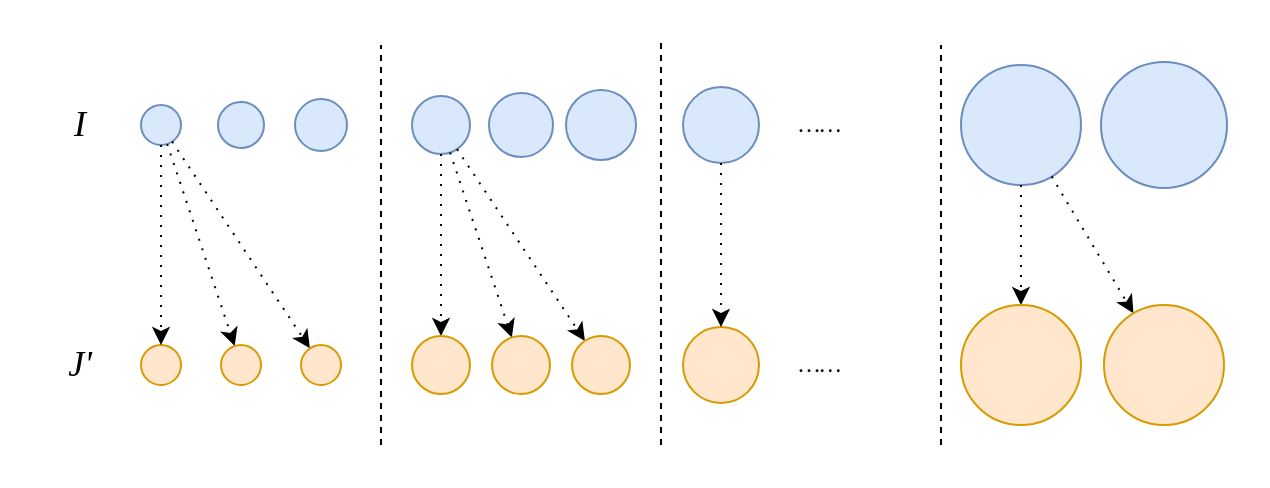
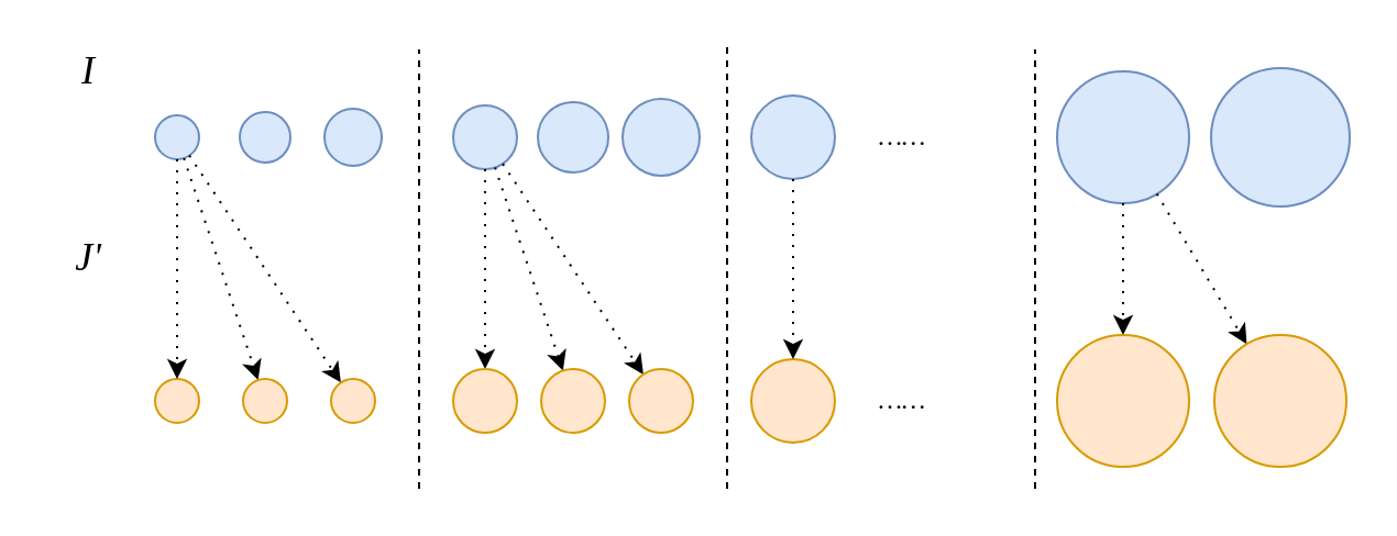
  <mxCell id="0" />
  <mxCell id="1" parent="0" />
  <mxCell id="2" value="" style="ellipse;whiteSpace=wrap;html=1;aspect=fixed;fillColor=#dae8fc;strokeColor=#6c8ebf;" parent="1" vertex="1"><mxGeometry x="70" y="52" width="20" height="20" as="geometry" /></mxCell>
  <mxCell id="3" value="" style="ellipse;whiteSpace=wrap;html=1;aspect=fixed;fillColor=#dae8fc;strokeColor=#6c8ebf;" parent="1" vertex="1"><mxGeometry x="108.5" y="50.5" width="23" height="23" as="geometry" /></mxCell>
  <mxCell id="4" value="" style="ellipse;whiteSpace=wrap;html=1;aspect=fixed;fillColor=#dae8fc;strokeColor=#6c8ebf;" parent="1" vertex="1"><mxGeometry x="147" y="49" width="26" height="26" as="geometry" /></mxCell>
  <mxCell id="5" value="" style="ellipse;whiteSpace=wrap;html=1;aspect=fixed;fillColor=#dae8fc;strokeColor=#6c8ebf;" parent="1" vertex="1"><mxGeometry x="205.5" y="47.5" width="29" height="29" as="geometry" /></mxCell>
  <mxCell id="6" value="" style="ellipse;whiteSpace=wrap;html=1;aspect=fixed;fillColor=#dae8fc;strokeColor=#6c8ebf;" parent="1" vertex="1"><mxGeometry x="244" y="46" width="32" height="32" as="geometry" /></mxCell>
  <mxCell id="7" value="" style="ellipse;whiteSpace=wrap;html=1;aspect=fixed;fillColor=#dae8fc;strokeColor=#6c8ebf;" parent="1" vertex="1"><mxGeometry x="282.5" y="44.5" width="35" height="35" as="geometry" /></mxCell>
  <mxCell id="8" value="" style="ellipse;whiteSpace=wrap;html=1;aspect=fixed;fillColor=#dae8fc;strokeColor=#6c8ebf;" parent="1" vertex="1"><mxGeometry x="341" y="43" width="38" height="38" as="geometry" /></mxCell>
  <mxCell id="9" value="" style="ellipse;whiteSpace=wrap;html=1;aspect=fixed;fillColor=#dae8fc;strokeColor=#6c8ebf;" parent="1" vertex="1"><mxGeometry x="480" y="32" width="60" height="60" as="geometry" /></mxCell>
  <mxCell id="10" value="" style="ellipse;whiteSpace=wrap;html=1;aspect=fixed;fillColor=#dae8fc;strokeColor=#6c8ebf;" parent="1" vertex="1"><mxGeometry x="550" y="30.5" width="63" height="63" as="geometry" /></mxCell>
  <mxCell id="11" value="" style="endArrow=none;dashed=1;html=1;" parent="1" edge="1"><mxGeometry width="50" height="50" relative="1" as="geometry"><mxPoint x="190" y="222" as="sourcePoint" /><mxPoint x="190" y="22" as="targetPoint" /></mxGeometry></mxCell>
  <mxCell id="12" value="" style="endArrow=none;dashed=1;html=1;" parent="1" edge="1"><mxGeometry width="50" height="50" relative="1" as="geometry"><mxPoint x="330" y="222" as="sourcePoint" /><mxPoint x="330" y="20.5" as="targetPoint" /></mxGeometry></mxCell>
- <mxCell id="13" value="&lt;i&gt;&lt;font style=&quot;font-size: 18px&quot;&gt;I&lt;/font&gt;&lt;/i&gt;" style="text;html=1;strokeColor=none;fillColor=none;align=center;verticalAlign=middle;whiteSpace=wrap;rounded=0;fontFamily=CMU Serif;" parent="1" vertex="1"><mxGeometry x="20" y="52" width="40" height="20" as="geometry" /></mxCell>
+ <mxCell id="13" value="&lt;i&gt;&lt;font style=&quot;font-size: 18px&quot;&gt;I&lt;/font&gt;&lt;/i&gt;" style="text;html=1;strokeColor=none;fillColor=none;align=center;verticalAlign=middle;whiteSpace=wrap;rounded=0;fontFamily=CMU Serif;" parent="1" vertex="1"><mxGeometry x="20" y="22" width="40" height="20" as="geometry" /></mxCell>
  <mxCell id="14" value="&lt;i&gt;……&lt;/i&gt;" style="text;html=1;strokeColor=none;fillColor=none;align=center;verticalAlign=middle;whiteSpace=wrap;rounded=0;fontFamily=CMU Serif;" parent="1" vertex="1"><mxGeometry x="390" y="52" width="40" height="20" as="geometry" /></mxCell>
  <mxCell id="15" value="" style="endArrow=none;dashed=1;html=1;" parent="1" edge="1"><mxGeometry width="50" height="50" relative="1" as="geometry"><mxPoint x="470" y="222" as="sourcePoint" /><mxPoint x="470" y="22" as="targetPoint" /></mxGeometry></mxCell>
  <mxCell id="16" value="" style="ellipse;whiteSpace=wrap;html=1;aspect=fixed;fillColor=#ffe6cc;strokeColor=#d79b00;" parent="1" vertex="1"><mxGeometry x="70" y="172" width="20" height="20" as="geometry" /></mxCell>
- <mxCell id="17" value="&lt;i&gt;&lt;font style=&quot;font-size: 18px&quot;&gt;J'&lt;/font&gt;&lt;/i&gt;" style="text;html=1;strokeColor=none;fillColor=none;align=center;verticalAlign=middle;whiteSpace=wrap;rounded=0;fontFamily=CMU Serif;" parent="1" vertex="1"><mxGeometry x="20" y="172" width="40" height="20" as="geometry" /></mxCell>
+ <mxCell id="17" value="&lt;i&gt;&lt;font style=&quot;font-size: 18px&quot;&gt;J'&lt;/font&gt;&lt;/i&gt;" style="text;html=1;strokeColor=none;fillColor=none;align=center;verticalAlign=middle;whiteSpace=wrap;rounded=0;fontFamily=CMU Serif;" parent="1" vertex="1"><mxGeometry x="20" y="107" width="40" height="20" as="geometry" /></mxCell>
  <mxCell id="18" value="" style="endArrow=classic;html=1;fontFamily=CMU Serif;dashed=1;dashPattern=1 4;" parent="1" source="2" target="16" edge="1"><mxGeometry width="50" height="50" relative="1" as="geometry"><mxPoint x="350" y="132" as="sourcePoint" /><mxPoint x="87.211" y="171.183" as="targetPoint" /></mxGeometry></mxCell>
  <mxCell id="19" value="" style="endArrow=classic;html=1;fontFamily=CMU Serif;dashed=1;dashPattern=1 4;" parent="1" source="2" target="26" edge="1"><mxGeometry width="50" height="50" relative="1" as="geometry"><mxPoint x="162.921" y="82.903" as="sourcePoint" /><mxPoint x="124.111" y="169.667" as="targetPoint" /></mxGeometry></mxCell>
  <mxCell id="20" value="" style="endArrow=classic;html=1;fontFamily=CMU Serif;dashed=1;dashPattern=1 4;" parent="1" source="2" target="27" edge="1"><mxGeometry width="50" height="50" relative="1" as="geometry"><mxPoint x="172.921" y="92.903" as="sourcePoint" /><mxPoint x="160" y="169" as="targetPoint" /></mxGeometry></mxCell>
  <mxCell id="21" value="" style="endArrow=classic;html=1;fontFamily=CMU Serif;dashed=1;dashPattern=1 4;" parent="1" source="5" target="28" edge="1"><mxGeometry width="50" height="50" relative="1" as="geometry"><mxPoint x="170" y="85" as="sourcePoint" /><mxPoint x="229.707" y="167.439" as="targetPoint" /></mxGeometry></mxCell>
  <mxCell id="22" value="" style="endArrow=classic;html=1;fontFamily=CMU Serif;dashed=1;dashPattern=1 4;" parent="1" source="5" target="29" edge="1"><mxGeometry width="50" height="50" relative="1" as="geometry"><mxPoint x="300.502" y="86.699" as="sourcePoint" /><mxPoint x="265.534" y="165.398" as="targetPoint" /></mxGeometry></mxCell>
  <mxCell id="23" value="" style="endArrow=classic;html=1;fontFamily=CMU Serif;dashed=1;dashPattern=1 4;" parent="1" source="5" target="30" edge="1"><mxGeometry width="50" height="50" relative="1" as="geometry"><mxPoint x="304.624" y="88.654" as="sourcePoint" /><mxPoint x="300" y="164.5" as="targetPoint" /></mxGeometry></mxCell>
  <mxCell id="24" value="" style="endArrow=classic;html=1;fontFamily=CMU Serif;dashed=1;dashPattern=1 4;" parent="1" source="9" target="32" edge="1"><mxGeometry width="50" height="50" relative="1" as="geometry"><mxPoint x="680" y="93.5" as="sourcePoint" /><mxPoint x="526.012" y="154.873" as="targetPoint" /></mxGeometry></mxCell>
  <mxCell id="25" value="" style="endArrow=classic;html=1;fontFamily=CMU Serif;dashed=1;dashPattern=1 4;" parent="1" source="9" target="33" edge="1"><mxGeometry width="50" height="50" relative="1" as="geometry"><mxPoint x="320" y="99.5" as="sourcePoint" /><mxPoint x="581.5" y="150.5" as="targetPoint" /></mxGeometry></mxCell>
  <mxCell id="26" value="" style="ellipse;whiteSpace=wrap;html=1;aspect=fixed;fillColor=#ffe6cc;strokeColor=#d79b00;" parent="1" vertex="1"><mxGeometry x="110" y="172" width="20" height="20" as="geometry" /></mxCell>
  <mxCell id="27" value="" style="ellipse;whiteSpace=wrap;html=1;aspect=fixed;fillColor=#ffe6cc;strokeColor=#d79b00;" parent="1" vertex="1"><mxGeometry x="150" y="172" width="20" height="20" as="geometry" /></mxCell>
  <mxCell id="28" value="" style="ellipse;whiteSpace=wrap;html=1;aspect=fixed;fillColor=#ffe6cc;strokeColor=#d79b00;" parent="1" vertex="1"><mxGeometry x="205.5" y="167.5" width="29" height="29" as="geometry" /></mxCell>
  <mxCell id="29" value="" style="ellipse;whiteSpace=wrap;html=1;aspect=fixed;fillColor=#ffe6cc;strokeColor=#d79b00;" parent="1" vertex="1"><mxGeometry x="245.5" y="167.5" width="29" height="29" as="geometry" /></mxCell>
  <mxCell id="30" value="" style="ellipse;whiteSpace=wrap;html=1;aspect=fixed;fillColor=#ffe6cc;strokeColor=#d79b00;" parent="1" vertex="1"><mxGeometry x="285.5" y="167.5" width="29" height="29" as="geometry" /></mxCell>
  <mxCell id="31" value="" style="ellipse;whiteSpace=wrap;html=1;aspect=fixed;fillColor=#ffe6cc;strokeColor=#d79b00;" parent="1" vertex="1"><mxGeometry x="341" y="163" width="38" height="38" as="geometry" /></mxCell>
  <mxCell id="32" value="" style="ellipse;whiteSpace=wrap;html=1;aspect=fixed;fillColor=#ffe6cc;strokeColor=#d79b00;" parent="1" vertex="1"><mxGeometry x="480" y="152" width="60" height="60" as="geometry" /></mxCell>
  <mxCell id="33" value="" style="ellipse;whiteSpace=wrap;html=1;aspect=fixed;fillColor=#ffe6cc;strokeColor=#d79b00;" parent="1" vertex="1"><mxGeometry x="551.5" y="152" width="60" height="60" as="geometry" /></mxCell>
  <mxCell id="34" value="" style="endArrow=classic;html=1;fontFamily=CMU Serif;dashed=1;dashPattern=1 4;" parent="1" source="8" target="31" edge="1"><mxGeometry width="50" height="50" relative="1" as="geometry"><mxPoint x="238.055" y="84.057" as="sourcePoint" /><mxPoint x="301.957" y="179.935" as="targetPoint" /></mxGeometry></mxCell>
  <mxCell id="35" value="&lt;i&gt;……&lt;/i&gt;" style="text;html=1;strokeColor=none;fillColor=none;align=center;verticalAlign=middle;whiteSpace=wrap;rounded=0;fontFamily=CMU Serif;" parent="1" vertex="1"><mxGeometry x="390" y="172" width="40" height="20" as="geometry" /></mxCell>
